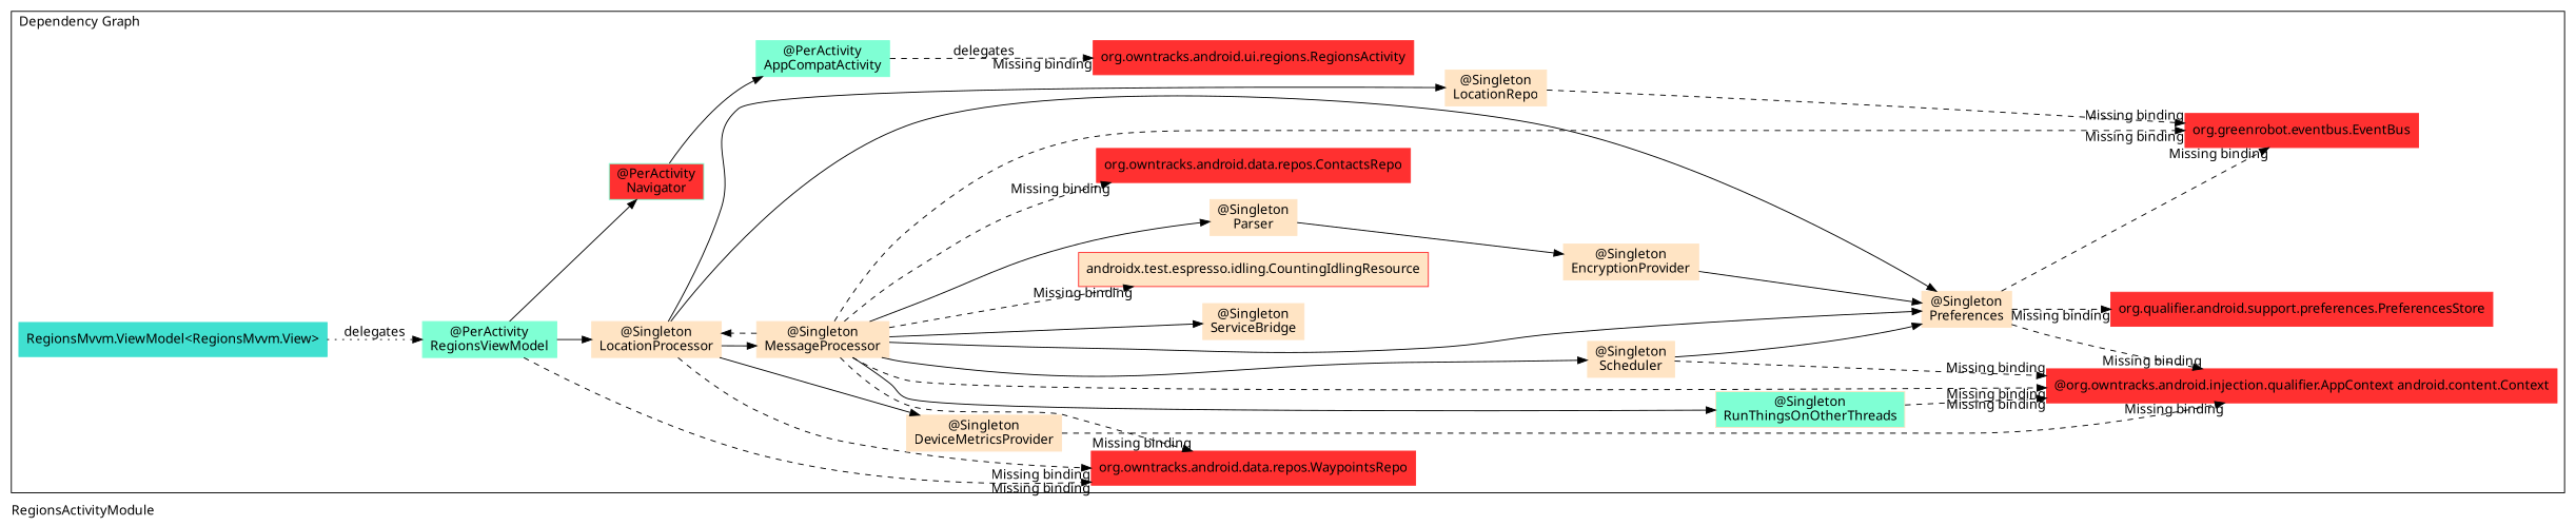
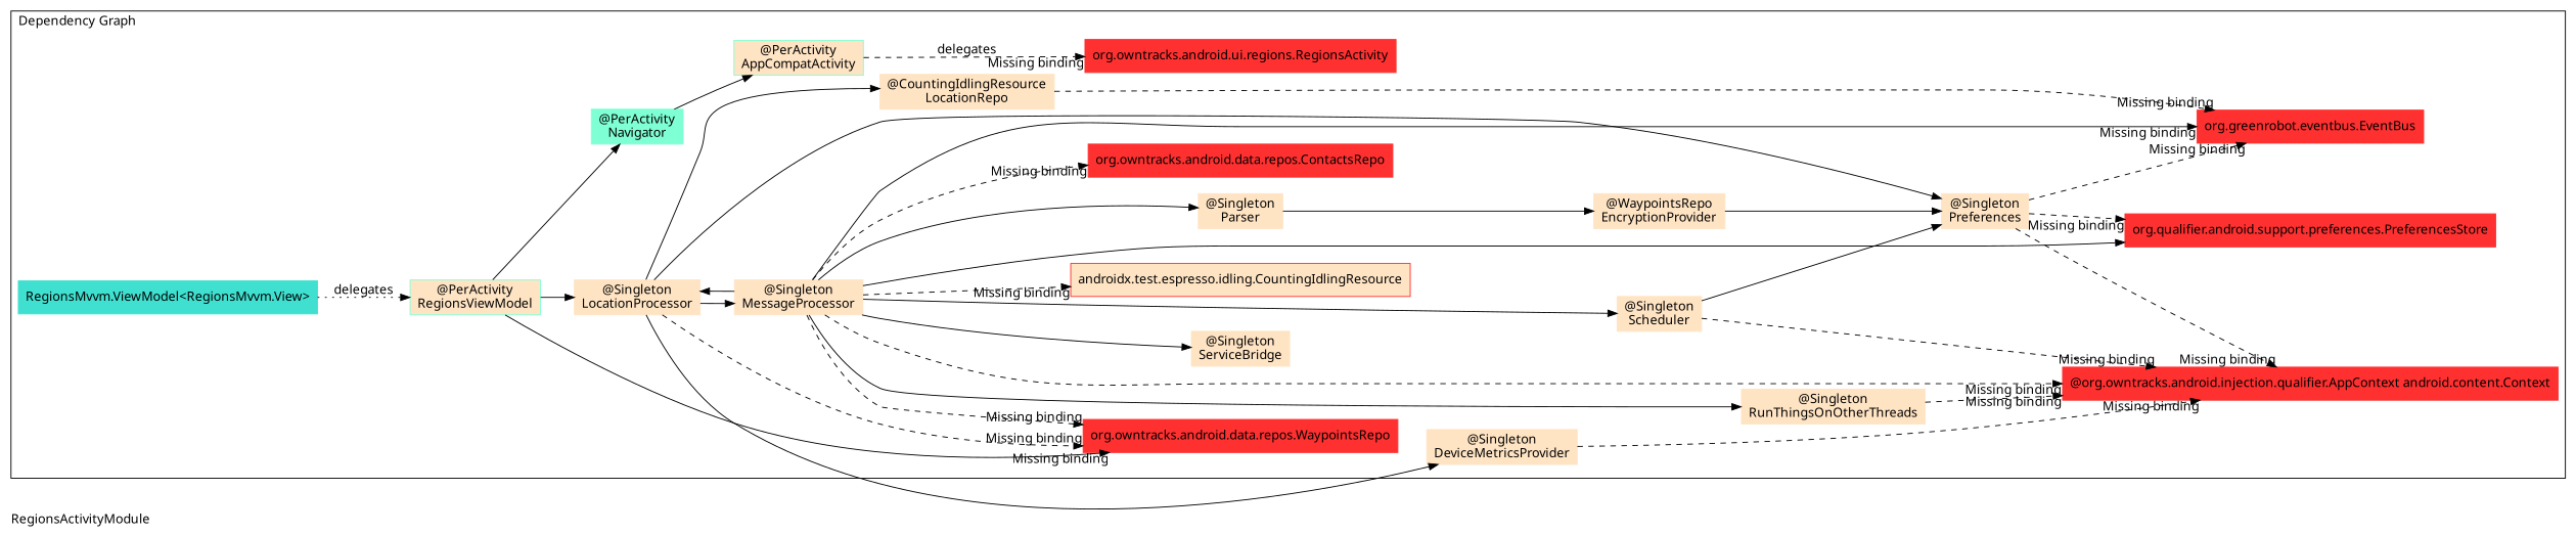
  digraph {
    compound=true
    fontname="Noto Sans"
    label=RegionsActivityModule
    labeljust=l
    rankdir=LR
    node [color=bisque fontname="Noto Sans" shape=rectangle style=filled]
    edge [fontname="Noto Sans"]
-   n1 [color=aquamarine label="@PerActivity\nAppCompatActivity"]
+   n1 [color=aquamarine label="@PerActivity\nAppCompatActivity" fillcolor=bisque]
    n2 [color=firebrick1 label="org.owntracks.android.ui.regions.RegionsActivity"]
    n3 [color=turquoise label="RegionsMvvm.ViewModel<RegionsMvvm.View>"]
-   n4 [color=aquamarine label="@PerActivity\nRegionsViewModel"]
+   n4 [color=aquamarine label="@PerActivity\nRegionsViewModel" fillcolor=bisque]
    n5 [color=firebrick1 label="org.owntracks.android.data.repos.WaypointsRepo"]
    n6 [label="@Singleton\nLocationProcessor"]
-   n7 [color=aquamarine label="@PerActivity\nNavigator" fillcolor=firebrick1]
+   n7 [color=aquamarine label="@PerActivity\nNavigator"]
    n8 [label="@Singleton\nMessageProcessor"]
    n9 [label="@Singleton\nPreferences"]
-   n10 [label="@Singleton\nLocationRepo"]
+   n10 [label="@CountingIdlingResource\nLocationRepo"]
    n11 [label="@Singleton\nDeviceMetricsProvider"]
    n12 [color=firebrick1 label="@org.owntracks.android.injection.qualifier.AppContext android.content.Context"]
    n13 [color=firebrick1 label="org.greenrobot.eventbus.EventBus"]
    n14 [color=firebrick1 label="org.owntracks.android.data.repos.ContactsRepo"]
    n15 [label="@Singleton\nParser"]
    n16 [label="@Singleton\nScheduler"]
    n17 [label="@Singleton\nServiceBridge"]
-   n18 [label="@Singleton\nRunThingsOnOtherThreads" fillcolor=aquamarine]
+   n18 [label="@Singleton\nRunThingsOnOtherThreads"]
    n19 [color=firebrick1 fillcolor=bisque label="androidx.test.espresso.idling.CountingIdlingResource"]
    n20 [color=firebrick1 label="org.qualifier.android.support.preferences.PreferencesStore"]
-   n21 [label="@Singleton\nEncryptionProvider"]
+   n21 [label="@WaypointsRepo\nEncryptionProvider"]
    subgraph cluster_1 {
      label="Entry Points"
    }
    subgraph cluster_2 {
      label="Dependency Graph"
      n1
      n2
      n3
      n4
      n5
      n6
      n7
      n8
      n9
      n10
      n11
      n12
      n13
      n14
      n15
      n16
      n17
      n18
      n19
      n20
      n21
    }
    subgraph cluster_3 {
      label=Subcomponents
      shape=folder
    }
    n1 -> n2 [arrowType=empty headlabel="Missing binding" label=delegates style=dashed]
    n3 -> n4 [label=delegates style=dotted]
-   n4 -> n5 [arrowType=empty headlabel="Missing binding" style=dashed]
+   n4 -> n5 [arrowType=empty headlabel="Missing binding" style=solid]
    n4 -> n6
    n4 -> n7
    n6 -> n5 [arrowType=empty headlabel="Missing binding" style=dashed]
    n6 -> n8
    n6 -> n9
    n6 -> n10
    n6 -> n11
    n7 -> n1
    n8 -> n5 [arrowType=empty headlabel="Missing binding" style=dashed]
-   n8 -> n6 [style=dashed]
-   n8 -> n9
+   n8 -> n6
+   n8 -> n20
    n8 -> n12 [arrowType=empty headlabel="Missing binding" style=dashed]
-   n8 -> n13 [arrowType=empty headlabel="Missing binding" style=dashed]
+   n8 -> n13 [arrowType=empty headlabel="Missing binding" style=solid]
    n8 -> n14 [arrowType=empty headlabel="Missing binding" style=dashed]
    n8 -> n15
    n8 -> n16
    n8 -> n17
    n8 -> n18
    n8 -> n19 [arrowType=empty headlabel="Missing binding" style=dashed]
    n9 -> n12 [arrowType=empty headlabel="Missing binding" style=dashed]
    n9 -> n13 [arrowType=empty headlabel="Missing binding" style=dashed]
    n9 -> n20 [arrowType=empty headlabel="Missing binding" style=dashed]
    n10 -> n13 [arrowType=empty headlabel="Missing binding" style=dashed]
    n11 -> n12 [arrowType=empty headlabel="Missing binding" style=dashed]
    n15 -> n21
    n16 -> n9
    n16 -> n12 [arrowType=empty headlabel="Missing binding" style=dashed]
    n18 -> n12 [arrowType=empty headlabel="Missing binding" style=dashed]
    n21 -> n9
  }
